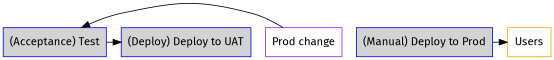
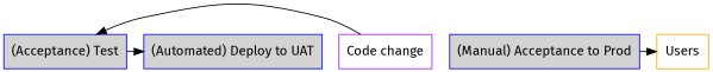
  digraph {
    fontname="Fira Sans"
    node [color=blue fillcolor=lightgrey fontname="Fira Sans" shape=box style=filled]
    edge [constraint=false fontname="Fira Sans"]
    n1 [label="(Acceptance) Test"]
-   n2 [label="(Deploy) Deploy to UAT"]
-   n3 [label="(Manual) Deploy to Prod"]
+   n2 [label="(Automated) Deploy to UAT"]
+   n3 [label="(Manual) Acceptance to Prod"]
    n4 [color=orange fillcolor=white label=Users]
-   n5 [color=purple fillcolor=white label="Prod change"]
+   n5 [color=purple fillcolor=white label="Code change"]
    subgraph sub_1 {
      color=lightgrey
      label="CI/CD Pipeline"
      style=filled
      n1
      n2
      n3
    }
    n1 -> n2
    n3 -> n4
    n5 -> n1
  }
